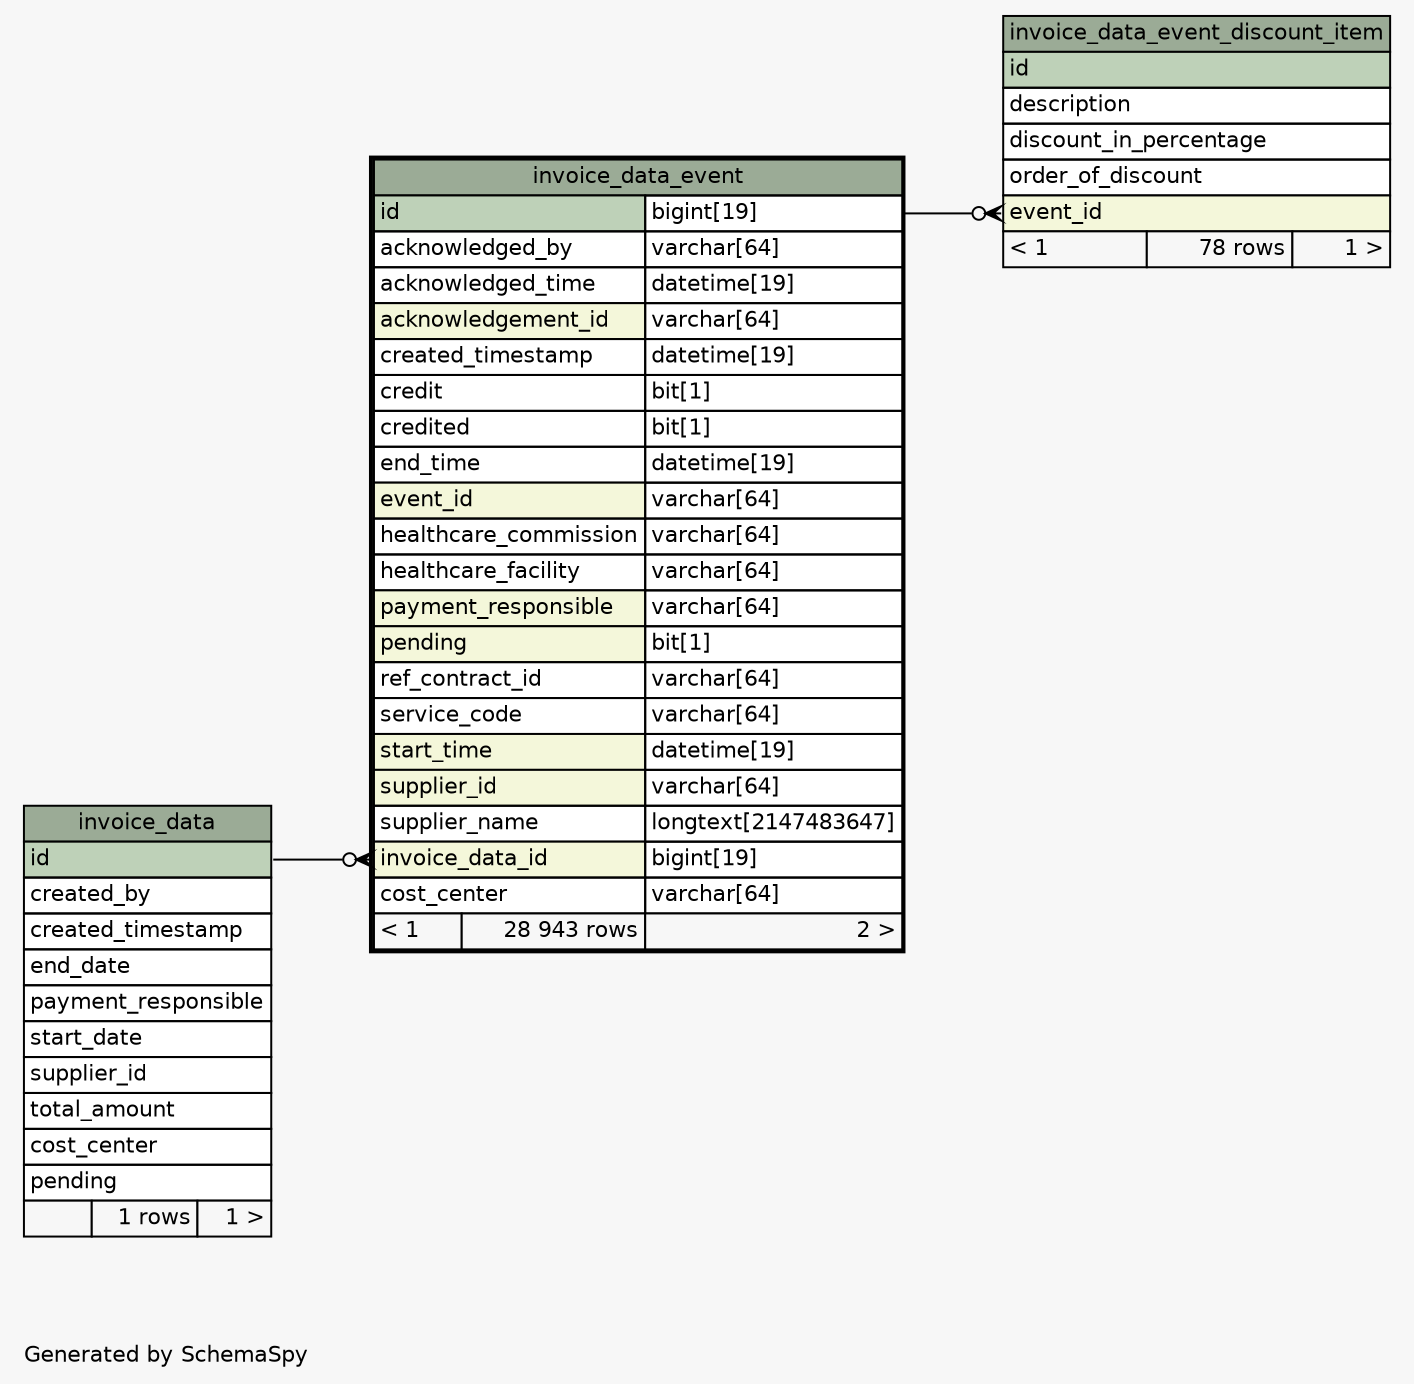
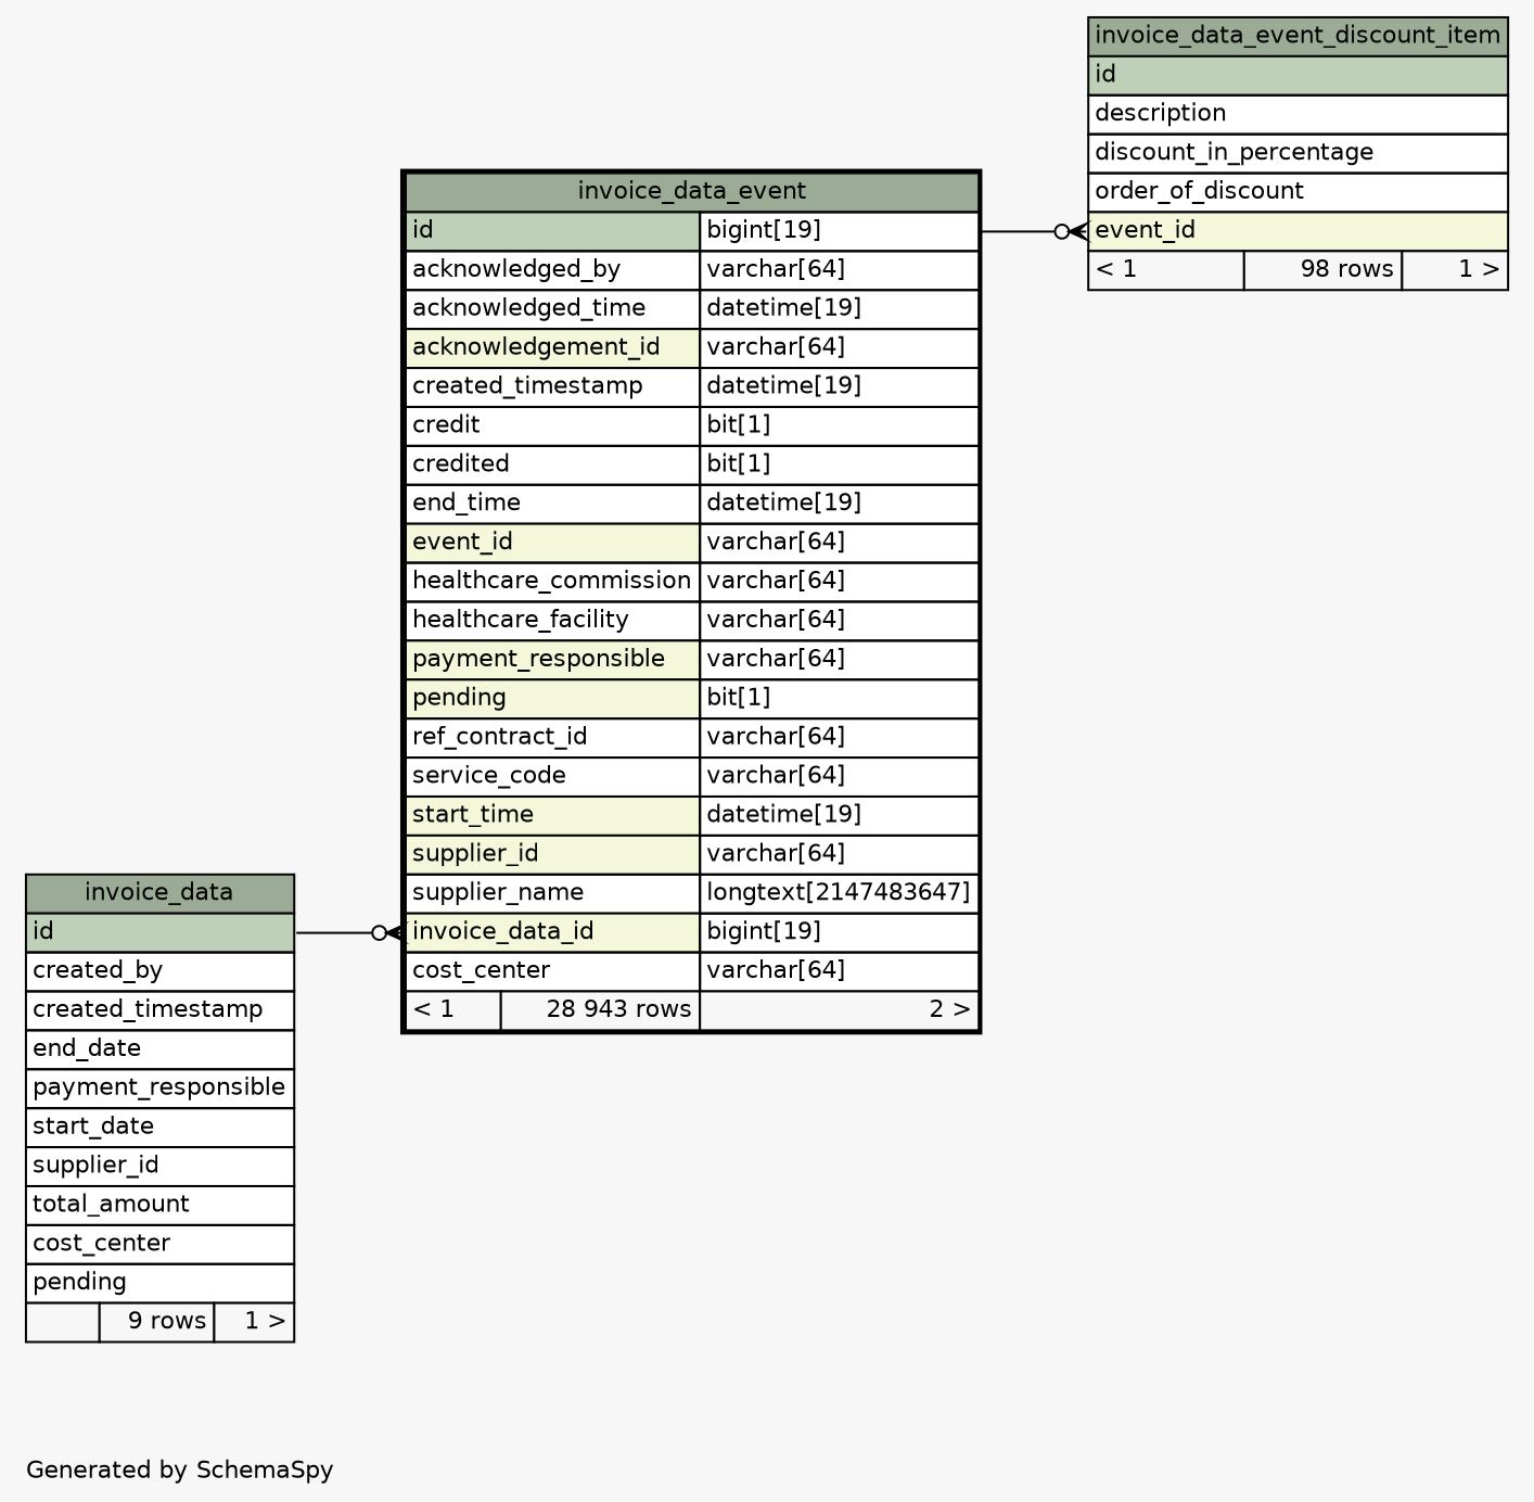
  digraph {
    bgcolor="#f7f7f7"
    fontname=Helvetica
    fontsize=11
    label="\nGenerated by SchemaSpy"
    labeljust=l
    nodesep=0.18
    rankdir=RL
    ranksep=0.46
    node [fontname=Helvetica fontsize=11 shape=plaintext]
    edge [arrowhead=none arrowsize=0.8 arrowtail=crowodot dir=back]
    n1 [label=<     <TABLE BORDER="2" CELLBORDER="1" CELLSPACING="0" BGCOLOR="#ffffff">       <TR><TD COLSPAN="3" BGCOLOR="#9bab96" ALIGN="CENTER">invoice_data_event</TD></TR>       <TR><TD PORT="id" COLSPAN="2" BGCOLOR="#bed1b8" ALIGN="LEFT">id</TD><TD PORT="id.type" ALIGN="LEFT">bigint[19]</TD></TR>       <TR><TD PORT="acknowledged_by" COLSPAN="2" ALIGN="LEFT">acknowledged_by</TD><TD PORT="acknowledged_by.type" ALIGN="LEFT">varchar[64]</TD></TR>       <TR><TD PORT="acknowledged_time" COLSPAN="2" ALIGN="LEFT">acknowledged_time</TD><TD PORT="acknowledged_time.type" ALIGN="LEFT">datetime[19]</TD></TR>       <TR><TD PORT="acknowledgement_id" COLSPAN="2" BGCOLOR="#f4f7da" ALIGN="LEFT">acknowledgement_id</TD><TD PORT="acknowledgement_id.type" ALIGN="LEFT">varchar[64]</TD></TR>       <TR><TD PORT="created_timestamp" COLSPAN="2" ALIGN="LEFT">created_timestamp</TD><TD PORT="created_timestamp.type" ALIGN="LEFT">datetime[19]</TD></TR>       <TR><TD PORT="credit" COLSPAN="2" ALIGN="LEFT">credit</TD><TD PORT="credit.type" ALIGN="LEFT">bit[1]</TD></TR>       <TR><TD PORT="credited" COLSPAN="2" ALIGN="LEFT">credited</TD><TD PORT="credited.type" ALIGN="LEFT">bit[1]</TD></TR>       <TR><TD PORT="end_time" COLSPAN="2" ALIGN="LEFT">end_time</TD><TD PORT="end_time.type" ALIGN="LEFT">datetime[19]</TD></TR>       <TR><TD PORT="event_id" COLSPAN="2" BGCOLOR="#f4f7da" ALIGN="LEFT">event_id</TD><TD PORT="event_id.type" ALIGN="LEFT">varchar[64]</TD></TR>       <TR><TD PORT="healthcare_commission" COLSPAN="2" ALIGN="LEFT">healthcare_commission</TD><TD PORT="healthcare_commission.type" ALIGN="LEFT">varchar[64]</TD></TR>       <TR><TD PORT="healthcare_facility" COLSPAN="2" ALIGN="LEFT">healthcare_facility</TD><TD PORT="healthcare_facility.type" ALIGN="LEFT">varchar[64]</TD></TR>       <TR><TD PORT="payment_responsible" COLSPAN="2" BGCOLOR="#f4f7da" ALIGN="LEFT">payment_responsible</TD><TD PORT="payment_responsible.type" ALIGN="LEFT">varchar[64]</TD></TR>       <TR><TD PORT="pending" COLSPAN="2" BGCOLOR="#f4f7da" ALIGN="LEFT">pending</TD><TD PORT="pending.type" ALIGN="LEFT">bit[1]</TD></TR>       <TR><TD PORT="ref_contract_id" COLSPAN="2" ALIGN="LEFT">ref_contract_id</TD><TD PORT="ref_contract_id.type" ALIGN="LEFT">varchar[64]</TD></TR>       <TR><TD PORT="service_code" COLSPAN="2" ALIGN="LEFT">service_code</TD><TD PORT="service_code.type" ALIGN="LEFT">varchar[64]</TD></TR>       <TR><TD PORT="start_time" COLSPAN="2" BGCOLOR="#f4f7da" ALIGN="LEFT">start_time</TD><TD PORT="start_time.type" ALIGN="LEFT">datetime[19]</TD></TR>       <TR><TD PORT="supplier_id" COLSPAN="2" BGCOLOR="#f4f7da" ALIGN="LEFT">supplier_id</TD><TD PORT="supplier_id.type" ALIGN="LEFT">varchar[64]</TD></TR>       <TR><TD PORT="supplier_name" COLSPAN="2" ALIGN="LEFT">supplier_name</TD><TD PORT="supplier_name.type" ALIGN="LEFT">longtext[2147483647]</TD></TR>       <TR><TD PORT="invoice_data_id" COLSPAN="2" BGCOLOR="#f4f7da" ALIGN="LEFT">invoice_data_id</TD><TD PORT="invoice_data_id.type" ALIGN="LEFT">bigint[19]</TD></TR>       <TR><TD PORT="cost_center" COLSPAN="2" ALIGN="LEFT">cost_center</TD><TD PORT="cost_center.type" ALIGN="LEFT">varchar[64]</TD></TR>       <TR><TD ALIGN="LEFT" BGCOLOR="#f7f7f7">&lt; 1</TD><TD ALIGN="RIGHT" BGCOLOR="#f7f7f7">28 943 rows</TD><TD ALIGN="RIGHT" BGCOLOR="#f7f7f7">2 &gt;</TD></TR>     </TABLE>>]
-   n2 [label=<     <TABLE BORDER="0" CELLBORDER="1" CELLSPACING="0" BGCOLOR="#ffffff">       <TR><TD COLSPAN="3" BGCOLOR="#9bab96" ALIGN="CENTER">invoice_data</TD></TR>       <TR><TD PORT="id" COLSPAN="3" BGCOLOR="#bed1b8" ALIGN="LEFT">id</TD></TR>       <TR><TD PORT="created_by" COLSPAN="3" ALIGN="LEFT">created_by</TD></TR>       <TR><TD PORT="created_timestamp" COLSPAN="3" ALIGN="LEFT">created_timestamp</TD></TR>       <TR><TD PORT="end_date" COLSPAN="3" ALIGN="LEFT">end_date</TD></TR>       <TR><TD PORT="payment_responsible" COLSPAN="3" ALIGN="LEFT">payment_responsible</TD></TR>       <TR><TD PORT="start_date" COLSPAN="3" ALIGN="LEFT">start_date</TD></TR>       <TR><TD PORT="supplier_id" COLSPAN="3" ALIGN="LEFT">supplier_id</TD></TR>       <TR><TD PORT="total_amount" COLSPAN="3" ALIGN="LEFT">total_amount</TD></TR>       <TR><TD PORT="cost_center" COLSPAN="3" ALIGN="LEFT">cost_center</TD></TR>       <TR><TD PORT="pending" COLSPAN="3" ALIGN="LEFT">pending</TD></TR>       <TR><TD ALIGN="LEFT" BGCOLOR="#f7f7f7">  </TD><TD ALIGN="RIGHT" BGCOLOR="#f7f7f7">1 rows</TD><TD ALIGN="RIGHT" BGCOLOR="#f7f7f7">1 &gt;</TD></TR>     </TABLE>>]
-   n3 [label=<     <TABLE BORDER="0" CELLBORDER="1" CELLSPACING="0" BGCOLOR="#ffffff">       <TR><TD COLSPAN="3" BGCOLOR="#9bab96" ALIGN="CENTER">invoice_data_event_discount_item</TD></TR>       <TR><TD PORT="id" COLSPAN="3" BGCOLOR="#bed1b8" ALIGN="LEFT">id</TD></TR>       <TR><TD PORT="description" COLSPAN="3" ALIGN="LEFT">description</TD></TR>       <TR><TD PORT="discount_in_percentage" COLSPAN="3" ALIGN="LEFT">discount_in_percentage</TD></TR>       <TR><TD PORT="order_of_discount" COLSPAN="3" ALIGN="LEFT">order_of_discount</TD></TR>       <TR><TD PORT="event_id" COLSPAN="3" BGCOLOR="#f4f7da" ALIGN="LEFT">event_id</TD></TR>       <TR><TD ALIGN="LEFT" BGCOLOR="#f7f7f7">&lt; 1</TD><TD ALIGN="RIGHT" BGCOLOR="#f7f7f7">78 rows</TD><TD ALIGN="RIGHT" BGCOLOR="#f7f7f7">1 &gt;</TD></TR>     </TABLE>>]
+   n2 [label=<     <TABLE BORDER="0" CELLBORDER="1" CELLSPACING="0" BGCOLOR="#ffffff">       <TR><TD COLSPAN="3" BGCOLOR="#9bab96" ALIGN="CENTER">invoice_data</TD></TR>       <TR><TD PORT="id" COLSPAN="3" BGCOLOR="#bed1b8" ALIGN="LEFT">id</TD></TR>       <TR><TD PORT="created_by" COLSPAN="3" ALIGN="LEFT">created_by</TD></TR>       <TR><TD PORT="created_timestamp" COLSPAN="3" ALIGN="LEFT">created_timestamp</TD></TR>       <TR><TD PORT="end_date" COLSPAN="3" ALIGN="LEFT">end_date</TD></TR>       <TR><TD PORT="payment_responsible" COLSPAN="3" ALIGN="LEFT">payment_responsible</TD></TR>       <TR><TD PORT="start_date" COLSPAN="3" ALIGN="LEFT">start_date</TD></TR>       <TR><TD PORT="supplier_id" COLSPAN="3" ALIGN="LEFT">supplier_id</TD></TR>       <TR><TD PORT="total_amount" COLSPAN="3" ALIGN="LEFT">total_amount</TD></TR>       <TR><TD PORT="cost_center" COLSPAN="3" ALIGN="LEFT">cost_center</TD></TR>       <TR><TD PORT="pending" COLSPAN="3" ALIGN="LEFT">pending</TD></TR>       <TR><TD ALIGN="LEFT" BGCOLOR="#f7f7f7">  </TD><TD ALIGN="RIGHT" BGCOLOR="#f7f7f7">9 rows</TD><TD ALIGN="RIGHT" BGCOLOR="#f7f7f7">1 &gt;</TD></TR>     </TABLE>>]
+   n3 [label=<     <TABLE BORDER="0" CELLBORDER="1" CELLSPACING="0" BGCOLOR="#ffffff">       <TR><TD COLSPAN="3" BGCOLOR="#9bab96" ALIGN="CENTER">invoice_data_event_discount_item</TD></TR>       <TR><TD PORT="id" COLSPAN="3" BGCOLOR="#bed1b8" ALIGN="LEFT">id</TD></TR>       <TR><TD PORT="description" COLSPAN="3" ALIGN="LEFT">description</TD></TR>       <TR><TD PORT="discount_in_percentage" COLSPAN="3" ALIGN="LEFT">discount_in_percentage</TD></TR>       <TR><TD PORT="order_of_discount" COLSPAN="3" ALIGN="LEFT">order_of_discount</TD></TR>       <TR><TD PORT="event_id" COLSPAN="3" BGCOLOR="#f4f7da" ALIGN="LEFT">event_id</TD></TR>       <TR><TD ALIGN="LEFT" BGCOLOR="#f7f7f7">&lt; 1</TD><TD ALIGN="RIGHT" BGCOLOR="#f7f7f7">98 rows</TD><TD ALIGN="RIGHT" BGCOLOR="#f7f7f7">1 &gt;</TD></TR>     </TABLE>>]
    n1 -> n2 [headport="id:e" tailport="invoice_data_id:w"]
    n3 -> n1 [headport="id.type:e" tailport="event_id:w"]
  }
